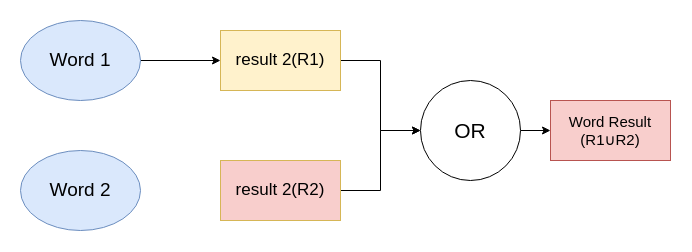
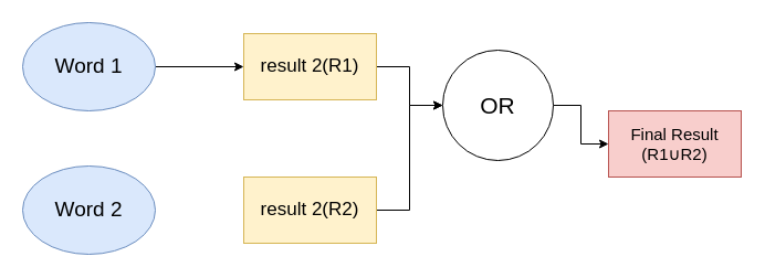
  <mxCell id="0" />
  <mxCell id="1" parent="0" />
  <mxCell id="2" style="edgeStyle=orthogonalEdgeStyle;rounded=0;orthogonalLoop=1;jettySize=auto;html=1;entryX=0;entryY=0.5;entryDx=0;entryDy=0;" edge="1" parent="1" source="3" target="6"><mxGeometry relative="1" as="geometry" /></mxCell>
  <mxCell id="3" value="&lt;font style=&quot;font-size: 19px;&quot;&gt;Word 1&lt;/font&gt;" style="ellipse;whiteSpace=wrap;html=1;fillColor=#dae8fc;strokeColor=#6c8ebf;" vertex="1" parent="1"><mxGeometry x="20" y="20" width="120" height="80" as="geometry" /></mxCell>
  <mxCell id="4" value="&lt;font style=&quot;font-size: 19px;&quot;&gt;Word 2&lt;/font&gt;" style="ellipse;whiteSpace=wrap;html=1;fillColor=#dae8fc;strokeColor=#6c8ebf;" vertex="1" parent="1"><mxGeometry x="20" y="150" width="120" height="80" as="geometry" /></mxCell>
  <mxCell id="5" style="edgeStyle=orthogonalEdgeStyle;rounded=0;orthogonalLoop=1;jettySize=auto;html=1;exitX=1;exitY=0.5;exitDx=0;exitDy=0;entryX=0;entryY=0.5;entryDx=0;entryDy=0;" edge="1" parent="1" source="6" target="10"><mxGeometry relative="1" as="geometry" /></mxCell>
  <mxCell id="6" value="&lt;font style=&quot;font-size: 17px;&quot;&gt;result 2(R1)&lt;/font&gt;" style="rounded=0;whiteSpace=wrap;html=1;fillColor=#fff2cc;strokeColor=#d6b656;" vertex="1" parent="1"><mxGeometry x="220" y="30" width="120" height="60" as="geometry" /></mxCell>
  <mxCell id="7" style="edgeStyle=orthogonalEdgeStyle;rounded=0;orthogonalLoop=1;jettySize=auto;html=1;exitX=1;exitY=0.5;exitDx=0;exitDy=0;entryX=0;entryY=0.5;entryDx=0;entryDy=0;" edge="1" parent="1" source="8" target="10"><mxGeometry relative="1" as="geometry" /></mxCell>
- <mxCell id="8" value="&lt;font style=&quot;font-size: 17px;&quot;&gt;result 2(R2)&lt;/font&gt;" style="rounded=0;whiteSpace=wrap;html=1;fillColor=#f8cecc;strokeColor=#d6b656;" vertex="1" parent="1"><mxGeometry x="220" y="160" width="120" height="60" as="geometry" /></mxCell>
+ <mxCell id="8" value="&lt;font style=&quot;font-size: 17px;&quot;&gt;result 2(R2)&lt;/font&gt;" style="rounded=0;whiteSpace=wrap;html=1;fillColor=#fff2cc;strokeColor=#d6b656;" vertex="1" parent="1"><mxGeometry x="220" y="160" width="120" height="60" as="geometry" /></mxCell>
  <mxCell id="9" style="edgeStyle=orthogonalEdgeStyle;rounded=0;orthogonalLoop=1;jettySize=auto;html=1;exitX=1;exitY=0.5;exitDx=0;exitDy=0;" edge="1" parent="1" source="10" target="11"><mxGeometry relative="1" as="geometry" /></mxCell>
- <mxCell id="10" value="&lt;font style=&quot;font-size: 21px;&quot;&gt;OR&lt;/font&gt;" style="ellipse;whiteSpace=wrap;html=1;aspect=fixed;" vertex="1" parent="1"><mxGeometry x="420" y="80" width="100" height="100" as="geometry" /></mxCell>
- <mxCell id="11" value="&lt;font style=&quot;font-size: 15px;&quot;&gt;Word Result&lt;br&gt;(R1∪R2)&lt;/font&gt;" style="rounded=0;whiteSpace=wrap;html=1;fillColor=#f8cecc;strokeColor=#b85450;" vertex="1" parent="1"><mxGeometry x="550" y="100" width="120" height="60" as="geometry" /></mxCell>
+ <mxCell id="10" value="&lt;font style=&quot;font-size: 21px;&quot;&gt;OR&lt;/font&gt;" style="ellipse;whiteSpace=wrap;html=1;aspect=fixed;" vertex="1" parent="1"><mxGeometry x="400" y="45" width="100" height="100" as="geometry" /></mxCell>
+ <mxCell id="11" value="&lt;font style=&quot;font-size: 15px;&quot;&gt;Final Result&lt;br&gt;(R1∪R2)&lt;/font&gt;" style="rounded=0;whiteSpace=wrap;html=1;fillColor=#f8cecc;strokeColor=#b85450;" vertex="1" parent="1"><mxGeometry x="550" y="100" width="120" height="60" as="geometry" /></mxCell>
